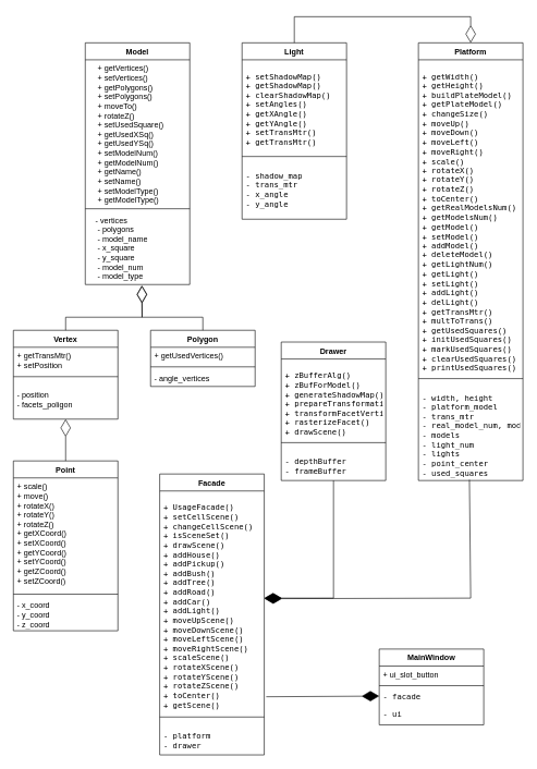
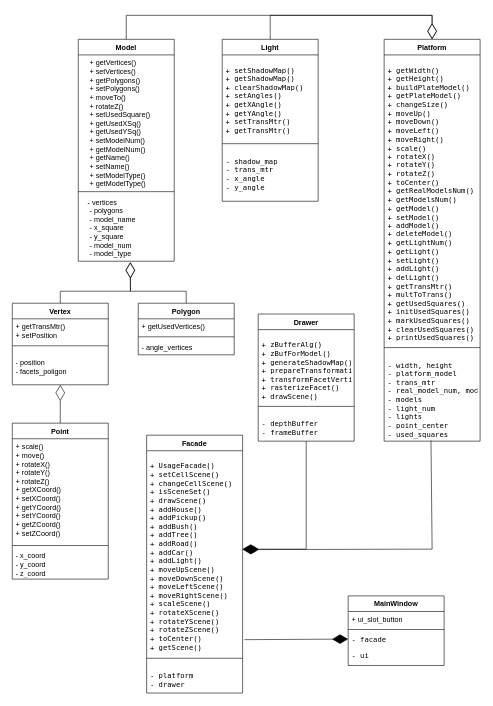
  <mxCell id="0" />
  <mxCell id="1" parent="0" />
  <mxCell id="2" value="Vertex" style="swimlane;fontStyle=1;align=center;verticalAlign=top;childLayout=stackLayout;horizontal=1;startSize=26;horizontalStack=0;resizeParent=1;resizeParentMax=0;resizeLast=0;collapsible=1;marginBottom=0;whiteSpace=wrap;html=1;" vertex="1" parent="1"><mxGeometry x="20" y="500" width="160" height="136" as="geometry" /></mxCell>
  <mxCell id="3" value="+ getTransMtr()&lt;br&gt;+ setPosition" style="text;strokeColor=none;fillColor=none;align=left;verticalAlign=top;spacingLeft=4;spacingRight=4;overflow=hidden;rotatable=0;points=[[0,0.5],[1,0.5]];portConstraint=eastwest;whiteSpace=wrap;html=1;" vertex="1" parent="2"><mxGeometry y="26" width="160" height="30" as="geometry" /></mxCell>
  <mxCell id="4" value="" style="line;strokeWidth=1;fillColor=none;align=left;verticalAlign=middle;spacingTop=-1;spacingLeft=3;spacingRight=3;rotatable=0;labelPosition=right;points=[];portConstraint=eastwest;strokeColor=inherit;" vertex="1" parent="2"><mxGeometry y="56" width="160" height="30" as="geometry" /></mxCell>
  <mxCell id="5" value="- position&lt;br&gt;- facets_poligon" style="text;strokeColor=none;fillColor=none;align=left;verticalAlign=top;spacingLeft=4;spacingRight=4;overflow=hidden;rotatable=0;points=[[0,0.5],[1,0.5]];portConstraint=eastwest;whiteSpace=wrap;html=1;" vertex="1" parent="2"><mxGeometry y="86" width="160" height="50" as="geometry" /></mxCell>
  <mxCell id="6" value="Polygon" style="swimlane;fontStyle=1;align=center;verticalAlign=top;childLayout=stackLayout;horizontal=1;startSize=26;horizontalStack=0;resizeParent=1;resizeParentMax=0;resizeLast=0;collapsible=1;marginBottom=0;whiteSpace=wrap;html=1;" vertex="1" parent="1"><mxGeometry x="230" y="500" width="160" height="86" as="geometry" /></mxCell>
  <mxCell id="7" value="+ getUsedVertices()&lt;br&gt;&lt;br&gt;" style="text;strokeColor=none;fillColor=none;align=left;verticalAlign=top;spacingLeft=4;spacingRight=4;overflow=hidden;rotatable=0;points=[[0,0.5],[1,0.5]];portConstraint=eastwest;whiteSpace=wrap;html=1;" vertex="1" parent="6"><mxGeometry y="26" width="160" height="26" as="geometry" /></mxCell>
  <mxCell id="8" value="" style="line;strokeWidth=1;fillColor=none;align=left;verticalAlign=middle;spacingTop=-1;spacingLeft=3;spacingRight=3;rotatable=0;labelPosition=right;points=[];portConstraint=eastwest;strokeColor=inherit;" vertex="1" parent="6"><mxGeometry y="52" width="160" height="8" as="geometry" /></mxCell>
  <mxCell id="9" value="&lt;div&gt;- angle_vertices&lt;/div&gt;&lt;div&gt;&lt;br&gt;&lt;/div&gt;" style="text;strokeColor=none;fillColor=none;align=left;verticalAlign=top;spacingLeft=4;spacingRight=4;overflow=hidden;rotatable=0;points=[[0,0.5],[1,0.5]];portConstraint=eastwest;whiteSpace=wrap;html=1;" vertex="1" parent="6"><mxGeometry y="60" width="160" height="26" as="geometry" /></mxCell>
  <mxCell id="10" value="Model&lt;br&gt;" style="swimlane;fontStyle=1;align=center;verticalAlign=top;childLayout=stackLayout;horizontal=1;startSize=26;horizontalStack=0;resizeParent=1;resizeParentMax=0;resizeLast=0;collapsible=1;marginBottom=0;whiteSpace=wrap;html=1;" vertex="1" parent="1"><mxGeometry x="130" y="60" width="160" height="370" as="geometry" /></mxCell>
  <mxCell id="11" value="&amp;nbsp;&amp;nbsp;&amp;nbsp; + getVertices()&lt;br&gt;&amp;nbsp;&amp;nbsp;&amp;nbsp; + setVertices()&lt;br&gt;&amp;nbsp;&amp;nbsp;&amp;nbsp; + getPolygons()&lt;br&gt;&amp;nbsp;&amp;nbsp;&amp;nbsp; + setPolygons()&lt;br&gt;&amp;nbsp;&amp;nbsp;&amp;nbsp; + moveTo()&lt;br&gt;&amp;nbsp;&amp;nbsp;&amp;nbsp; + rotateZ()&lt;br&gt;&amp;nbsp;&amp;nbsp;&amp;nbsp; + setUsedSquare()&lt;br&gt;&amp;nbsp;&amp;nbsp;&amp;nbsp; + getUsedXSq()&lt;br&gt;&amp;nbsp;&amp;nbsp;&amp;nbsp; + getUsedYSq()&lt;br&gt;&amp;nbsp;&amp;nbsp;&amp;nbsp; + setModelNum()&lt;br&gt;&amp;nbsp;&amp;nbsp;&amp;nbsp; + getModelNum()&lt;br&gt;&amp;nbsp;&amp;nbsp;&amp;nbsp; + getName()&lt;br&gt;&amp;nbsp;&amp;nbsp;&amp;nbsp; + setName()&lt;br&gt;&amp;nbsp;&amp;nbsp;&amp;nbsp; + setModelType()&lt;br&gt;&lt;div&gt;&amp;nbsp;&amp;nbsp;&amp;nbsp; + getModelType()&lt;/div&gt;&lt;div&gt;&lt;br&gt;&lt;/div&gt;" style="text;strokeColor=none;fillColor=none;align=left;verticalAlign=top;spacingLeft=4;spacingRight=4;overflow=hidden;rotatable=0;points=[[0,0.5],[1,0.5]];portConstraint=eastwest;whiteSpace=wrap;html=1;" vertex="1" parent="10"><mxGeometry y="26" width="160" height="224" as="geometry" /></mxCell>
  <mxCell id="12" value="" style="line;strokeWidth=1;fillColor=none;align=left;verticalAlign=middle;spacingTop=-1;spacingLeft=3;spacingRight=3;rotatable=0;labelPosition=right;points=[];portConstraint=eastwest;strokeColor=inherit;" vertex="1" parent="10"><mxGeometry y="250" width="160" height="8" as="geometry" /></mxCell>
  <mxCell id="13" value="&amp;nbsp;&amp;nbsp; - vertices&lt;br&gt;&amp;nbsp;&amp;nbsp;&amp;nbsp; - polygons&lt;br&gt;&amp;nbsp;&amp;nbsp;&amp;nbsp; - model_name&lt;br&gt;&amp;nbsp;&amp;nbsp;&amp;nbsp; - x_square&lt;br&gt;&amp;nbsp;&amp;nbsp;&amp;nbsp; - y_square&lt;br&gt;&amp;nbsp;&amp;nbsp;&amp;nbsp; - model_num&lt;br&gt;&amp;nbsp;&amp;nbsp;&amp;nbsp; - model_type" style="text;strokeColor=none;fillColor=none;align=left;verticalAlign=top;spacingLeft=4;spacingRight=4;overflow=hidden;rotatable=0;points=[[0,0.5],[1,0.5]];portConstraint=eastwest;whiteSpace=wrap;html=1;" vertex="1" parent="10"><mxGeometry y="258" width="160" height="112" as="geometry" /></mxCell>
  <mxCell id="14" value="" style="endArrow=diamondThin;endFill=0;endSize=24;html=1;rounded=0;entryX=0.542;entryY=1.019;entryDx=0;entryDy=0;entryPerimeter=0;exitX=0.5;exitY=0;exitDx=0;exitDy=0;" edge="1" parent="1" source="2" target="13"><mxGeometry width="160" relative="1" as="geometry"><mxPoint x="90" y="480" as="sourcePoint" /><mxPoint x="210" y="470" as="targetPoint" /><Array as="points"><mxPoint x="100" y="480" /><mxPoint x="217" y="480" /></Array></mxGeometry></mxCell>
  <mxCell id="15" value="" style="endArrow=diamondThin;endFill=0;endSize=24;html=1;rounded=0;exitX=0.5;exitY=0;exitDx=0;exitDy=0;entryX=0.542;entryY=1.011;entryDx=0;entryDy=0;entryPerimeter=0;" edge="1" parent="1" source="6" target="13"><mxGeometry width="160" relative="1" as="geometry"><mxPoint x="60" y="430" as="sourcePoint" /><mxPoint x="220" y="430" as="targetPoint" /><Array as="points"><mxPoint x="310" y="480" /><mxPoint x="217" y="480" /></Array></mxGeometry></mxCell>
  <mxCell id="16" value="Point" style="swimlane;fontStyle=1;align=center;verticalAlign=top;childLayout=stackLayout;horizontal=1;startSize=26;horizontalStack=0;resizeParent=1;resizeParentMax=0;resizeLast=0;collapsible=1;marginBottom=0;whiteSpace=wrap;html=1;" vertex="1" parent="1"><mxGeometry x="20" y="700" width="160" height="260" as="geometry" /></mxCell>
  <mxCell id="17" value="+ scale()&lt;br&gt;+ move()&lt;br&gt;+ rotateX()&lt;br&gt;+ rotateY()&lt;br&gt;+ rotateZ()&lt;br&gt;+ getXCoord()&lt;br&gt;+ setXCoord()&lt;br&gt;+ getYCoord()&lt;br&gt;+ setYCoord()&lt;br&gt;+ getZCoord()&lt;br&gt;+ setZCoord()" style="text;strokeColor=none;fillColor=none;align=left;verticalAlign=top;spacingLeft=4;spacingRight=4;overflow=hidden;rotatable=0;points=[[0,0.5],[1,0.5]];portConstraint=eastwest;whiteSpace=wrap;html=1;" vertex="1" parent="16"><mxGeometry y="26" width="160" height="174" as="geometry" /></mxCell>
  <mxCell id="18" value="" style="line;strokeWidth=1;fillColor=none;align=left;verticalAlign=middle;spacingTop=-1;spacingLeft=3;spacingRight=3;rotatable=0;labelPosition=right;points=[];portConstraint=eastwest;strokeColor=inherit;" vertex="1" parent="16"><mxGeometry y="200" width="160" height="8" as="geometry" /></mxCell>
  <mxCell id="19" value="- x_coord &lt;br&gt;- y_coord&lt;br&gt;- z_coord" style="text;strokeColor=none;fillColor=none;align=left;verticalAlign=top;spacingLeft=4;spacingRight=4;overflow=hidden;rotatable=0;points=[[0,0.5],[1,0.5]];portConstraint=eastwest;whiteSpace=wrap;html=1;" vertex="1" parent="16"><mxGeometry y="208" width="160" height="52" as="geometry" /></mxCell>
  <mxCell id="20" value="" style="endArrow=diamondThin;endFill=0;endSize=24;html=1;rounded=0;exitX=0.5;exitY=0;exitDx=0;exitDy=0;entryX=0.5;entryY=1;entryDx=0;entryDy=0;" edge="1" parent="1" source="16" target="2"><mxGeometry width="160" relative="1" as="geometry"><mxPoint x="-60" y="640" as="sourcePoint" /><mxPoint x="100" y="640" as="targetPoint" /></mxGeometry></mxCell>
  <mxCell id="21" value="&lt;div&gt;Light&lt;/div&gt;&lt;div&gt;&lt;br&gt;&lt;/div&gt;" style="swimlane;fontStyle=1;align=center;verticalAlign=top;childLayout=stackLayout;horizontal=1;startSize=26;horizontalStack=0;resizeParent=1;resizeParentMax=0;resizeLast=0;collapsible=1;marginBottom=0;whiteSpace=wrap;html=1;" vertex="1" parent="1"><mxGeometry x="370" y="60" width="160" height="270" as="geometry" /></mxCell>
  <mxCell id="22" value="&lt;pre&gt;&lt;code class=&quot;!whitespace-pre hljs language-markdown&quot;&gt;+ setShadowMap()&lt;br/&gt;+ getShadowMap()&lt;br/&gt;+ clearShadowMap()&lt;br/&gt;+ setAngles()&lt;br/&gt;+ getXAngle()&lt;br/&gt;+ getYAngle()&lt;br/&gt;+ setTransMtr()&lt;br/&gt;+ getTransMtr()&lt;/code&gt;&lt;/pre&gt;" style="text;strokeColor=none;fillColor=none;align=left;verticalAlign=top;spacingLeft=4;spacingRight=4;overflow=hidden;rotatable=0;points=[[0,0.5],[1,0.5]];portConstraint=eastwest;whiteSpace=wrap;html=1;" vertex="1" parent="21"><mxGeometry y="26" width="160" height="144" as="geometry" /></mxCell>
  <mxCell id="23" value="" style="line;strokeWidth=1;fillColor=none;align=left;verticalAlign=middle;spacingTop=-1;spacingLeft=3;spacingRight=3;rotatable=0;labelPosition=right;points=[];portConstraint=eastwest;strokeColor=inherit;" vertex="1" parent="21"><mxGeometry y="170" width="160" height="8" as="geometry" /></mxCell>
  <mxCell id="24" value="&lt;pre&gt;- &lt;code class=&quot;!whitespace-pre hljs language-cpp&quot;&gt;shadow_map&lt;br/&gt;- trans_mtr&lt;br/&gt;- x_angle &lt;br&gt;- y_angle&lt;/code&gt;&lt;/pre&gt;" style="text;strokeColor=none;fillColor=none;align=left;verticalAlign=top;spacingLeft=4;spacingRight=4;overflow=hidden;rotatable=0;points=[[0,0.5],[1,0.5]];portConstraint=eastwest;whiteSpace=wrap;html=1;" vertex="1" parent="21"><mxGeometry y="178" width="160" height="92" as="geometry" /></mxCell>
  <mxCell id="25" value="&lt;div&gt;Platform&lt;/div&gt;&lt;div&gt;&lt;br&gt;&lt;/div&gt;" style="swimlane;fontStyle=1;align=center;verticalAlign=top;childLayout=stackLayout;horizontal=1;startSize=26;horizontalStack=0;resizeParent=1;resizeParentMax=0;resizeLast=0;collapsible=1;marginBottom=0;whiteSpace=wrap;html=1;" vertex="1" parent="1"><mxGeometry x="640" y="60" width="160" height="670" as="geometry" /></mxCell>
  <mxCell id="26" value="&lt;pre&gt;&lt;code class=&quot;!whitespace-pre hljs language-markdown&quot;&gt;+ getWidth()&lt;br/&gt;+ getHeight()&lt;br/&gt;+ buildPlateModel()&lt;br/&gt;+ getPlateModel()&lt;br/&gt;+ changeSize()&lt;br/&gt;+ moveUp()&lt;br/&gt;+ moveDown()&lt;br/&gt;+ moveLeft()&lt;br/&gt;+ moveRight()&lt;br/&gt;+ scale()&lt;br/&gt;+ rotateX()&lt;br/&gt;+ rotateY()&lt;br/&gt;+ rotateZ()&lt;br/&gt;+ toCenter()&lt;br/&gt;+ getRealModelsNum()&lt;br/&gt;+ getModelsNum()&lt;br/&gt;+ getModel()&lt;br/&gt;+ setModel()&lt;br/&gt;+ addModel()&lt;br/&gt;+ deleteModel()&lt;br/&gt;+ getLightNum()&lt;br/&gt;+ getLight()&lt;br/&gt;+ setLight()&lt;br/&gt;+ addLight()&lt;br/&gt;+ delLight()&lt;br/&gt;+ getTransMtr()&lt;br/&gt;+ multToTrans()&lt;br/&gt;+ getUsedSquares()&lt;br/&gt;+ initUsedSquares()&lt;br/&gt;+ markUsedSquares()&lt;br/&gt;+ clearUsedSquares()&lt;br/&gt;+ printUsedSquares()&lt;/code&gt;&lt;/pre&gt;" style="text;strokeColor=none;fillColor=none;align=left;verticalAlign=top;spacingLeft=4;spacingRight=4;overflow=hidden;rotatable=0;points=[[0,0.5],[1,0.5]];portConstraint=eastwest;whiteSpace=wrap;html=1;" vertex="1" parent="25"><mxGeometry y="26" width="160" height="484" as="geometry" /></mxCell>
  <mxCell id="27" value="" style="line;strokeWidth=1;fillColor=none;align=left;verticalAlign=middle;spacingTop=-1;spacingLeft=3;spacingRight=3;rotatable=0;labelPosition=right;points=[];portConstraint=eastwest;strokeColor=inherit;" vertex="1" parent="25"><mxGeometry y="510" width="160" height="8" as="geometry" /></mxCell>
  <mxCell id="28" value="&lt;pre&gt;&lt;code class=&quot;!whitespace-pre hljs language-cpp&quot;&gt;- width, height&lt;br/&gt;- platform_model&lt;br/&gt;- trans_mtr&lt;br/&gt;- real_model_num, models_num&lt;br/&gt;- models&lt;br/&gt;- light_num&lt;br/&gt;- lights&lt;br/&gt;- point_center&lt;br/&gt;- used_squares&lt;/code&gt;&lt;/pre&gt;" style="text;strokeColor=none;fillColor=none;align=left;verticalAlign=top;spacingLeft=4;spacingRight=4;overflow=hidden;rotatable=0;points=[[0,0.5],[1,0.5]];portConstraint=eastwest;whiteSpace=wrap;html=1;" vertex="1" parent="25"><mxGeometry y="518" width="160" height="152" as="geometry" /></mxCell>
  <mxCell id="29" value="" style="endArrow=diamondThin;endFill=0;endSize=24;html=1;rounded=0;entryX=0.5;entryY=0;entryDx=0;entryDy=0;exitX=0.5;exitY=0;exitDx=0;exitDy=0;" edge="1" parent="1" source="21" target="25"><mxGeometry width="160" relative="1" as="geometry"><mxPoint x="550" y="50" as="sourcePoint" /><mxPoint x="710" y="50" as="targetPoint" /><Array as="points"><mxPoint x="450" y="20" /><mxPoint x="720" y="20" /></Array></mxGeometry></mxCell>
+ <mxCell id="30" value="" style="endArrow=diamondThin;endFill=0;endSize=24;html=1;rounded=0;entryX=0.5;entryY=0;entryDx=0;entryDy=0;exitX=0.5;exitY=0;exitDx=0;exitDy=0;" edge="1" parent="1" source="10" target="25"><mxGeometry width="160" relative="1" as="geometry"><mxPoint x="200" y="20" as="sourcePoint" /><mxPoint x="720" y="30" as="targetPoint" /><Array as="points"><mxPoint x="210" y="20" /><mxPoint x="720" y="20" /></Array></mxGeometry></mxCell>
  <mxCell id="31" value="Drawer" style="swimlane;fontStyle=1;align=center;verticalAlign=top;childLayout=stackLayout;horizontal=1;startSize=26;horizontalStack=0;resizeParent=1;resizeParentMax=0;resizeLast=0;collapsible=1;marginBottom=0;whiteSpace=wrap;html=1;" vertex="1" parent="1"><mxGeometry x="430" y="518" width="160" height="212" as="geometry" /></mxCell>
  <mxCell id="32" value="&lt;pre&gt;&lt;code class=&quot;!whitespace-pre hljs language-markdown&quot;&gt;+ zBufferAlg()&lt;br/&gt;+ zBufForModel()&lt;br/&gt;+ generateShadowMap()&lt;br/&gt;+ prepareTransformationMatrices()&lt;br/&gt;+ transformFacetVertices()&lt;br/&gt;+ rasterizeFacet()&lt;br/&gt;+ drawScene()&lt;/code&gt;&lt;/pre&gt;" style="text;strokeColor=none;fillColor=none;align=left;verticalAlign=top;spacingLeft=4;spacingRight=4;overflow=hidden;rotatable=0;points=[[0,0.5],[1,0.5]];portConstraint=eastwest;whiteSpace=wrap;html=1;" vertex="1" parent="31"><mxGeometry y="26" width="160" height="124" as="geometry" /></mxCell>
  <mxCell id="33" value="" style="line;strokeWidth=1;fillColor=none;align=left;verticalAlign=middle;spacingTop=-1;spacingLeft=3;spacingRight=3;rotatable=0;labelPosition=right;points=[];portConstraint=eastwest;strokeColor=inherit;" vertex="1" parent="31"><mxGeometry y="150" width="160" height="8" as="geometry" /></mxCell>
  <mxCell id="34" value="&lt;pre&gt;&lt;code class=&quot;!whitespace-pre hljs language-markdown&quot;&gt;- depthBuffer&lt;br/&gt;&lt;span class=&quot;hljs-bullet&quot;&gt;-&lt;/span&gt; frameBuffer&lt;/code&gt;&lt;/pre&gt;" style="text;strokeColor=none;fillColor=none;align=left;verticalAlign=top;spacingLeft=4;spacingRight=4;overflow=hidden;rotatable=0;points=[[0,0.5],[1,0.5]];portConstraint=eastwest;whiteSpace=wrap;html=1;" vertex="1" parent="31"><mxGeometry y="158" width="160" height="54" as="geometry" /></mxCell>
  <mxCell id="35" value="Facade" style="swimlane;fontStyle=1;align=center;verticalAlign=top;childLayout=stackLayout;horizontal=1;startSize=26;horizontalStack=0;resizeParent=1;resizeParentMax=0;resizeLast=0;collapsible=1;marginBottom=0;whiteSpace=wrap;html=1;" vertex="1" parent="1"><mxGeometry x="244" y="720" width="160" height="430" as="geometry" /></mxCell>
  <mxCell id="36" value="&lt;pre&gt;&lt;code class=&quot;!whitespace-pre hljs language-markdown&quot;&gt;+ UsageFacade()&lt;br/&gt;+ setCellScene()&lt;br/&gt;+ changeCellScene()&lt;br/&gt;+ isSceneSet()&lt;br/&gt;+ drawScene()&lt;br/&gt;+ addHouse()&lt;br/&gt;+ addPickup()&lt;br/&gt;+ addBush()&lt;br/&gt;+ addTree()&lt;br/&gt;+ addRoad()&lt;br/&gt;+ addCar()&lt;br/&gt;+ addLight()&lt;br/&gt;+ moveUpScene()&lt;br/&gt;+ moveDownScene()&lt;br/&gt;+ moveLeftScene()&lt;br/&gt;+ moveRightScene()&lt;br/&gt;+ scaleScene()&lt;br/&gt;+ rotateXScene()&lt;br/&gt;+ rotateYScene()&lt;br/&gt;+ rotateZScene()&lt;br/&gt;+ toCenter()&lt;br/&gt;+ getScene()&lt;/code&gt;&lt;/pre&gt;" style="text;strokeColor=none;fillColor=none;align=left;verticalAlign=top;spacingLeft=4;spacingRight=4;overflow=hidden;rotatable=0;points=[[0,0.5],[1,0.5]];portConstraint=eastwest;whiteSpace=wrap;html=1;" vertex="1" parent="35"><mxGeometry y="26" width="160" height="342" as="geometry" /></mxCell>
  <mxCell id="37" value="" style="line;strokeWidth=1;fillColor=none;align=left;verticalAlign=middle;spacingTop=-1;spacingLeft=3;spacingRight=3;rotatable=0;labelPosition=right;points=[];portConstraint=eastwest;strokeColor=inherit;" vertex="1" parent="35"><mxGeometry y="368" width="160" height="8" as="geometry" /></mxCell>
  <mxCell id="38" value="&lt;pre&gt;&lt;code class=&quot;!whitespace-pre hljs language-markdown&quot;&gt;- platform&lt;br&gt;&lt;span class=&quot;hljs-bullet&quot;&gt;-&lt;/span&gt; drawer&lt;/code&gt;&lt;/pre&gt;" style="text;strokeColor=none;fillColor=none;align=left;verticalAlign=top;spacingLeft=4;spacingRight=4;overflow=hidden;rotatable=0;points=[[0,0.5],[1,0.5]];portConstraint=eastwest;whiteSpace=wrap;html=1;" vertex="1" parent="35"><mxGeometry y="376" width="160" height="54" as="geometry" /></mxCell>
  <mxCell id="39" value="MainWindow" style="swimlane;fontStyle=1;align=center;verticalAlign=top;childLayout=stackLayout;horizontal=1;startSize=26;horizontalStack=0;resizeParent=1;resizeParentMax=0;resizeLast=0;collapsible=1;marginBottom=0;whiteSpace=wrap;html=1;" vertex="1" parent="1"><mxGeometry x="580" y="988" width="160" height="116" as="geometry" /></mxCell>
  <mxCell id="40" value="+ ui_slot_button " style="text;strokeColor=none;fillColor=none;align=left;verticalAlign=top;spacingLeft=4;spacingRight=4;overflow=hidden;rotatable=0;points=[[0,0.5],[1,0.5]];portConstraint=eastwest;whiteSpace=wrap;html=1;" vertex="1" parent="39"><mxGeometry y="26" width="160" height="26" as="geometry" /></mxCell>
  <mxCell id="41" value="" style="line;strokeWidth=1;fillColor=none;align=left;verticalAlign=middle;spacingTop=-1;spacingLeft=3;spacingRight=3;rotatable=0;labelPosition=right;points=[];portConstraint=eastwest;strokeColor=inherit;" vertex="1" parent="39"><mxGeometry y="52" width="160" height="8" as="geometry" /></mxCell>
  <mxCell id="42" value="&lt;code class=&quot;!whitespace-pre hljs language-cpp&quot;&gt;- facade&lt;/code&gt;&lt;pre&gt;&lt;code class=&quot;!whitespace-pre hljs language-cpp&quot;&gt;- ui&lt;/code&gt;&lt;/pre&gt;" style="text;strokeColor=none;fillColor=none;align=left;verticalAlign=top;spacingLeft=4;spacingRight=4;overflow=hidden;rotatable=0;points=[[0,0.5],[1,0.5]];portConstraint=eastwest;whiteSpace=wrap;html=1;" vertex="1" parent="39"><mxGeometry y="60" width="160" height="56" as="geometry" /></mxCell>
  <mxCell id="43" value="" style="endArrow=diamondThin;endFill=1;endSize=24;html=1;rounded=0;entryX=-0.031;entryY=-0.054;entryDx=0;entryDy=0;entryPerimeter=0;exitX=1.019;exitY=0.921;exitDx=0;exitDy=0;exitPerimeter=0;" edge="1" parent="1" source="36"><mxGeometry width="160" relative="1" as="geometry"><mxPoint x="414.96" y="1065.02" as="sourcePoint" /><mxPoint x="580" y="1059.996" as="targetPoint" /></mxGeometry></mxCell>
  <mxCell id="44" value="" style="endArrow=diamondThin;endFill=1;endSize=24;html=1;rounded=0;exitX=0.5;exitY=1;exitDx=0;exitDy=0;" edge="1" parent="1" source="31"><mxGeometry width="160" relative="1" as="geometry"><mxPoint x="449.52" y="910" as="sourcePoint" /><mxPoint x="404" y="910" as="targetPoint" /><Array as="points"><mxPoint x="510" y="910" /></Array></mxGeometry></mxCell>
  <mxCell id="45" value="" style="endArrow=diamondThin;endFill=1;endSize=24;html=1;rounded=0;entryX=1.002;entryY=0.482;entryDx=0;entryDy=0;entryPerimeter=0;exitX=0.488;exitY=0.992;exitDx=0;exitDy=0;exitPerimeter=0;" edge="1" parent="1" source="28" target="36"><mxGeometry width="160" relative="1" as="geometry"><mxPoint x="460" y="900" as="sourcePoint" /><mxPoint x="620" y="900" as="targetPoint" /><Array as="points"><mxPoint x="720" y="910" /></Array></mxGeometry></mxCell>
